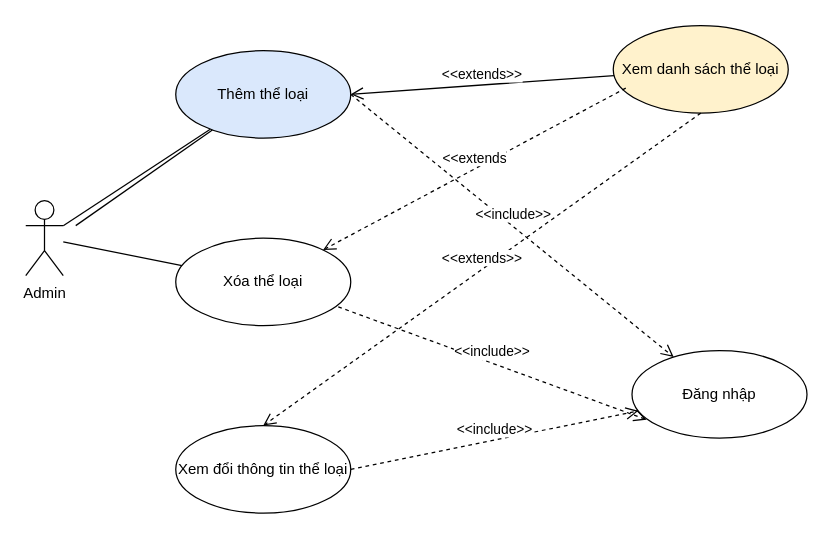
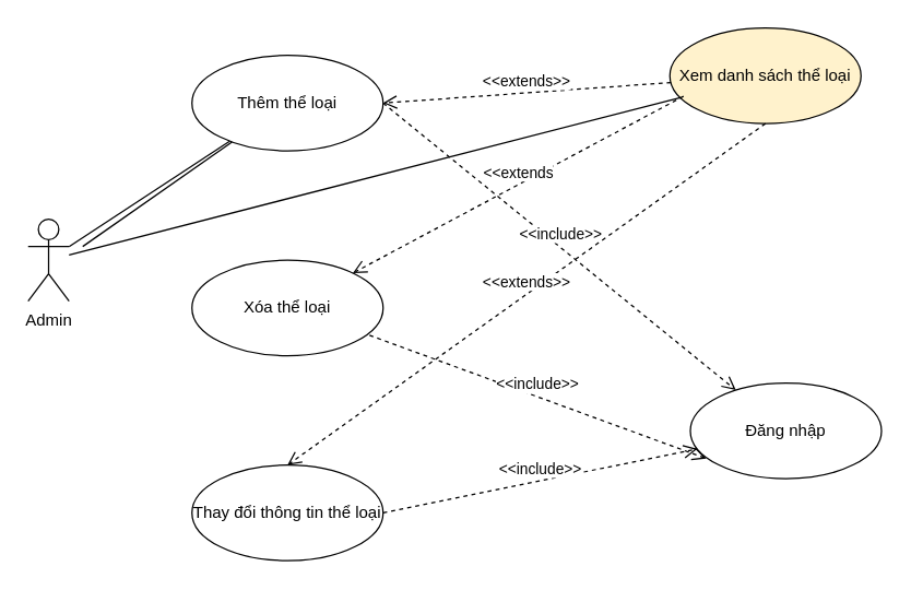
  <mxCell id="0" />
  <mxCell id="1" parent="0" />
  <mxCell id="2" value="Admin" style="shape=umlActor;verticalLabelPosition=bottom;labelBackgroundColor=#ffffff;verticalAlign=top;html=1;outlineConnect=0;" parent="1" vertex="1"><mxGeometry x="20" y="160" width="30" height="60" as="geometry" /></mxCell>
- <mxCell id="3" value="Thêm thể loại" style="ellipse;whiteSpace=wrap;html=1;fillColor=#dae8fc;" parent="1" vertex="1"><mxGeometry x="140" y="40" width="140" height="70" as="geometry" /></mxCell>
+ <mxCell id="3" value="Thêm thể loại" style="ellipse;whiteSpace=wrap;html=1;" parent="1" vertex="1"><mxGeometry x="140" y="40" width="140" height="70" as="geometry" /></mxCell>
  <mxCell id="4" value="Xóa thể loại" style="ellipse;whiteSpace=wrap;html=1;" parent="1" vertex="1"><mxGeometry x="140" y="190" width="140" height="70" as="geometry" /></mxCell>
- <mxCell id="5" value="Xem đổi thông tin thể loại" style="ellipse;whiteSpace=wrap;html=1;" parent="1" vertex="1"><mxGeometry x="140" y="340" width="140" height="70" as="geometry" /></mxCell>
+ <mxCell id="5" value="Thay đổi thông tin thể loại" style="ellipse;whiteSpace=wrap;html=1;" parent="1" vertex="1"><mxGeometry x="140" y="340" width="140" height="70" as="geometry" /></mxCell>
  <mxCell id="6" value="Đăng nhập" style="ellipse;whiteSpace=wrap;html=1;" parent="1" vertex="1"><mxGeometry x="505" y="280" width="140" height="70" as="geometry" /></mxCell>
  <mxCell id="7" value="Xem danh sách thể loại" style="ellipse;whiteSpace=wrap;html=1;fillColor=#fff2cc;" vertex="1" parent="1"><mxGeometry x="490" y="20" width="140" height="70" as="geometry" /></mxCell>
  <mxCell id="8" value="" style="endArrow=none;html=1;" parent="1" target="3" edge="1"><mxGeometry width="50" height="50" relative="1" as="geometry"><mxPoint x="60" y="180" as="sourcePoint" /><mxPoint x="120" y="130" as="targetPoint" /></mxGeometry></mxCell>
- <mxCell id="9" value="" style="endArrow=none;html=1;" parent="1" source="2" target="4" edge="1"><mxGeometry width="50" height="50" relative="1" as="geometry"><mxPoint x="130" y="250" as="sourcePoint" /><mxPoint x="130" y="225" as="targetPoint" /></mxGeometry></mxCell>
+ <mxCell id="9" value="" style="endArrow=none;html=1;" parent="1" source="2" target="7" edge="1"><mxGeometry width="50" height="50" relative="1" as="geometry"><mxPoint x="130" y="250" as="sourcePoint" /><mxPoint x="130" y="225" as="targetPoint" /></mxGeometry></mxCell>
  <mxCell id="10" value="" style="endArrow=none;html=1;" parent="1" source="2" target="3" edge="1"><mxGeometry width="50" height="50" relative="1" as="geometry"><mxPoint x="90" y="300" as="sourcePoint" /><mxPoint x="90" y="225" as="targetPoint" /></mxGeometry></mxCell>
  <mxCell id="11" value="&amp;lt;&amp;lt;include&amp;gt;&amp;gt;" style="html=1;verticalAlign=bottom;endArrow=open;dashed=1;endSize=8;" parent="1" target="6" edge="1"><mxGeometry relative="1" as="geometry"><mxPoint x="280" y="75" as="sourcePoint" /><mxPoint x="360" y="185" as="targetPoint" /></mxGeometry></mxCell>
  <mxCell id="12" value="&amp;lt;&amp;lt;include&amp;gt;&amp;gt;" style="html=1;verticalAlign=bottom;endArrow=open;dashed=1;endSize=8;entryX=0.083;entryY=0.789;entryDx=0;entryDy=0;entryPerimeter=0;" parent="1" target="6" edge="1"><mxGeometry relative="1" as="geometry"><mxPoint x="270" y="245" as="sourcePoint" /><mxPoint x="380" y="135" as="targetPoint" /></mxGeometry></mxCell>
  <mxCell id="13" value="&amp;lt;&amp;lt;include&amp;gt;&amp;gt;" style="html=1;verticalAlign=bottom;endArrow=open;dashed=1;endSize=8;" parent="1" target="6" edge="1"><mxGeometry relative="1" as="geometry"><mxPoint x="280" y="375" as="sourcePoint" /><mxPoint x="490" y="245" as="targetPoint" /></mxGeometry></mxCell>
- <mxCell id="14" value="&amp;lt;&amp;lt;extends&amp;gt;&amp;gt;" style="html=1;verticalAlign=bottom;endArrow=open;dashed=0;endSize=8;entryX=1;entryY=0.5;entryDx=0;entryDy=0;" edge="1" parent="1" source="7" target="3"><mxGeometry relative="1" as="geometry"><mxPoint x="490" y="40" as="sourcePoint" /><mxPoint x="410" y="40" as="targetPoint" /></mxGeometry></mxCell>
+ <mxCell id="14" value="&amp;lt;&amp;lt;extends&amp;gt;&amp;gt;" style="html=1;verticalAlign=bottom;endArrow=open;dashed=1;endSize=8;entryX=1;entryY=0.5;entryDx=0;entryDy=0;" edge="1" parent="1" source="7" target="3"><mxGeometry relative="1" as="geometry"><mxPoint x="490" y="40" as="sourcePoint" /><mxPoint x="410" y="40" as="targetPoint" /></mxGeometry></mxCell>
  <mxCell id="15" value="&amp;lt;&amp;lt;extends" style="html=1;verticalAlign=bottom;endArrow=open;dashed=1;endSize=8;" edge="1" parent="1" target="4"><mxGeometry relative="1" as="geometry"><mxPoint x="500" y="70" as="sourcePoint" /><mxPoint x="420" y="70" as="targetPoint" /></mxGeometry></mxCell>
  <mxCell id="16" value="&amp;lt;&amp;lt;extends&amp;gt;&amp;gt;" style="html=1;verticalAlign=bottom;endArrow=open;dashed=1;endSize=8;entryX=0.5;entryY=0;entryDx=0;entryDy=0;" edge="1" parent="1" target="5"><mxGeometry relative="1" as="geometry"><mxPoint x="560" y="90" as="sourcePoint" /><mxPoint x="480" y="90" as="targetPoint" /></mxGeometry></mxCell>
